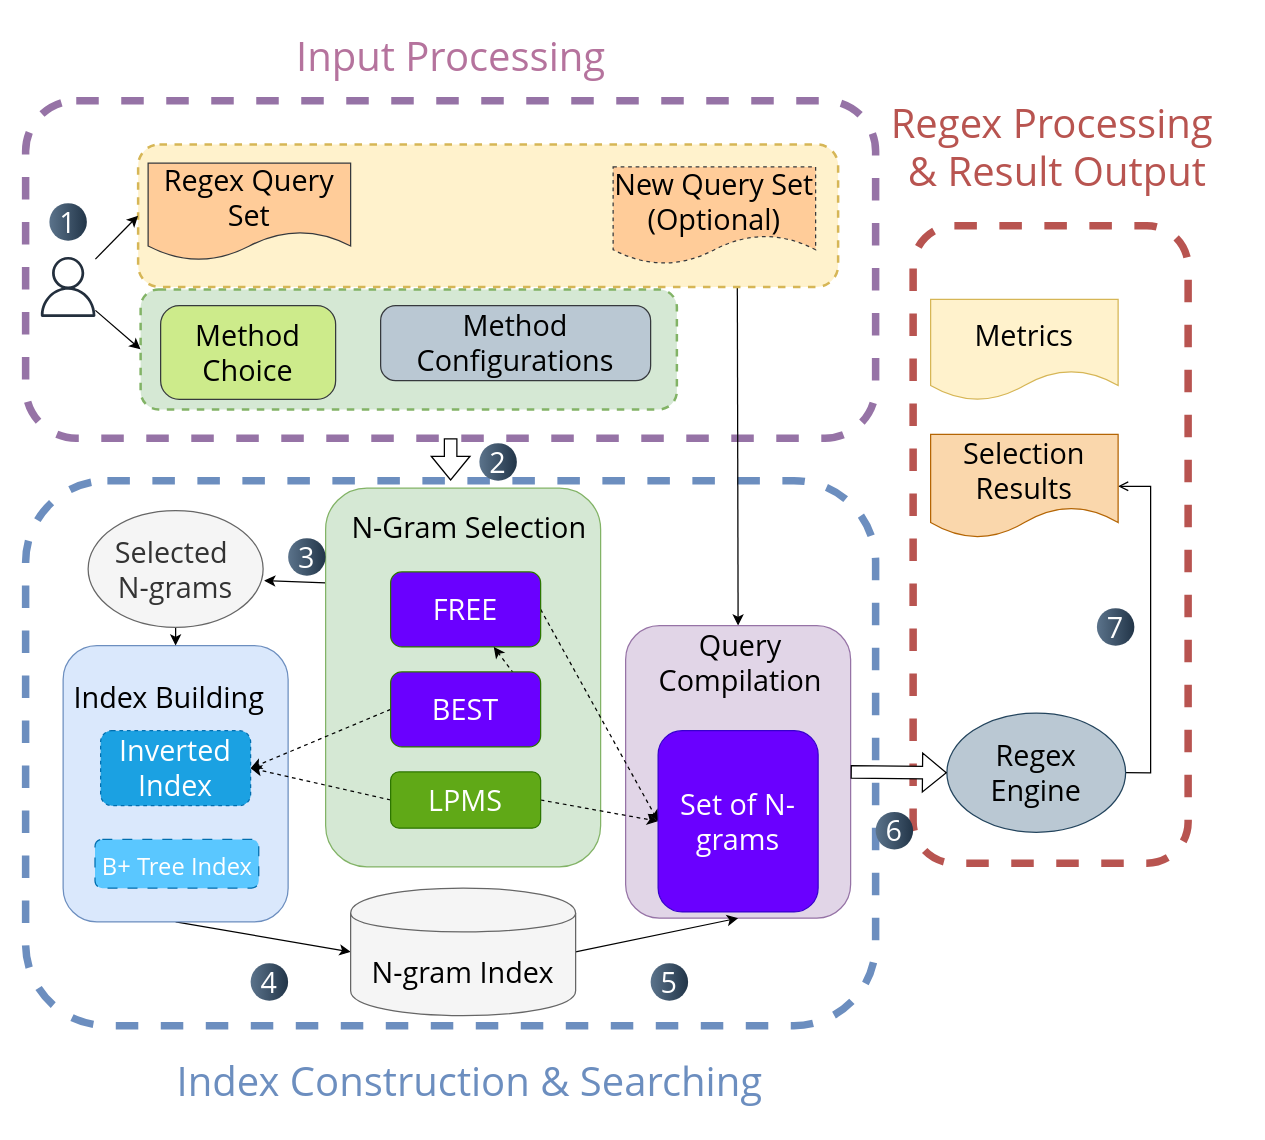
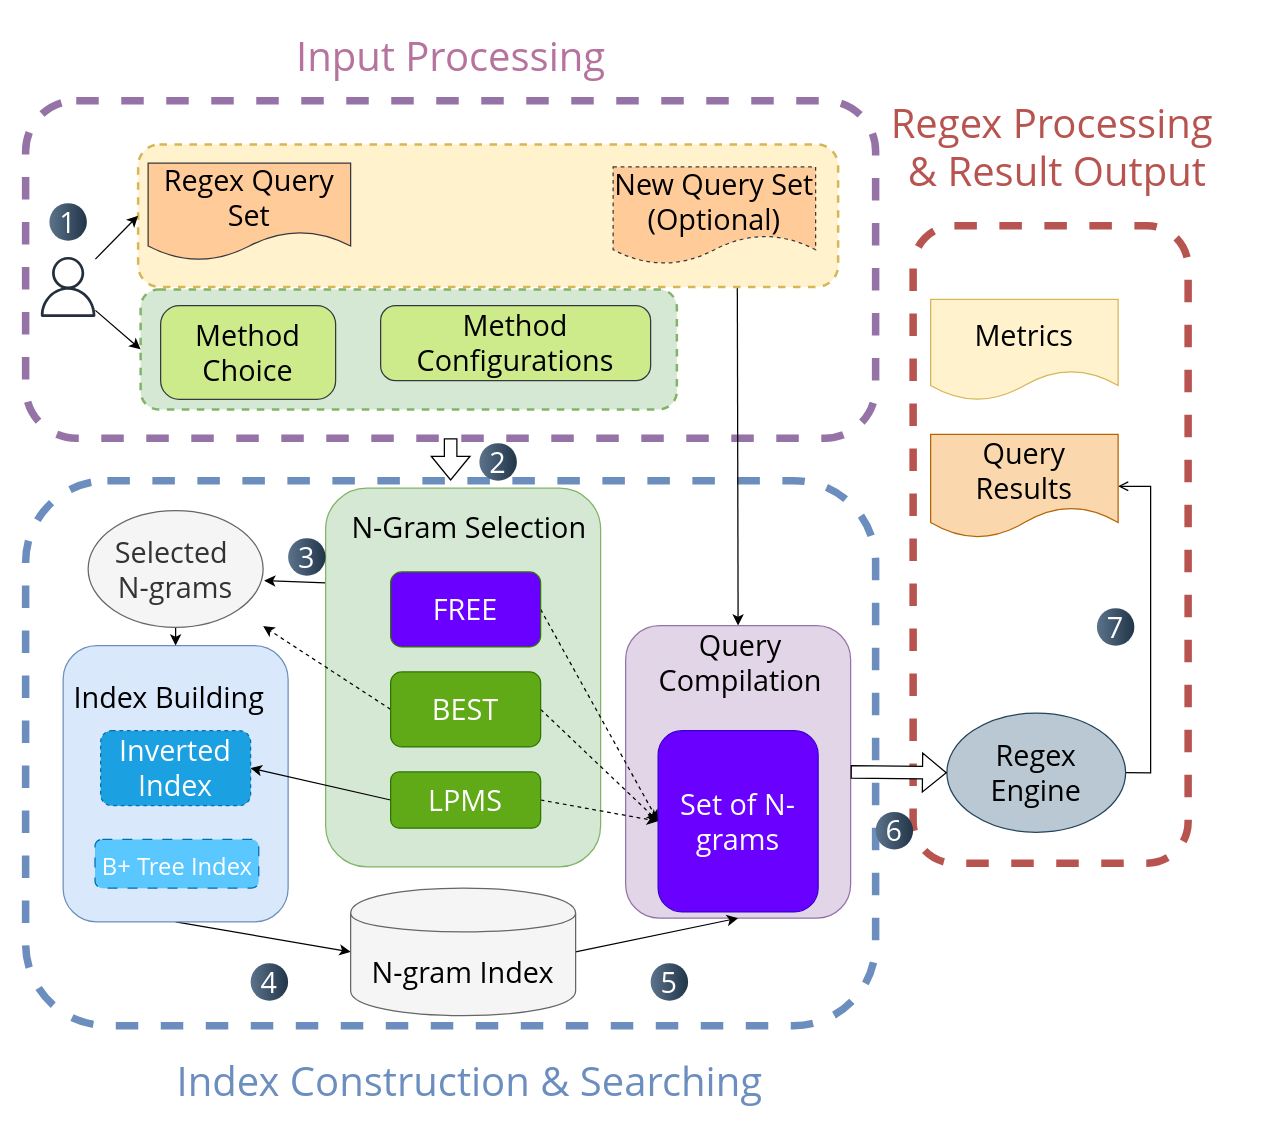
  <mxCell id="0" />
  <mxCell id="1" parent="0" />
  <mxCell id="2" value="" style="rounded=1;whiteSpace=wrap;html=1;fillColor=none;strokeColor=#6c8ebf;dashed=1;strokeWidth=6;fontSize=23;fontStyle=0;fontFamily=open sans;" parent="1" vertex="1"><mxGeometry x="20" y="384" width="680" height="436" as="geometry" /></mxCell>
  <mxCell id="3" value="" style="rounded=1;whiteSpace=wrap;html=1;fillColor=none;dashed=1;strokeWidth=6;strokeColor=#b85450;fontStyle=0;fontFamily=open sans;fontSize=23;" parent="1" vertex="1"><mxGeometry x="730" y="180" width="220" height="510" as="geometry" /></mxCell>
  <mxCell id="4" value="" style="rounded=0;orthogonalLoop=1;jettySize=auto;html=1;entryX=0.5;entryY=0;entryDx=0;entryDy=0;shape=flexArrow;fontStyle=0;fontFamily=open sans;fontSize=23;" parent="1" source="5" target="2" edge="1"><mxGeometry relative="1" as="geometry"><mxPoint x="400" y="370" as="targetPoint" /></mxGeometry></mxCell>
  <mxCell id="5" value="" style="rounded=1;whiteSpace=wrap;html=1;fillColor=none;strokeColor=#9673a6;dashed=1;strokeWidth=6;fontSize=22;fontStyle=0;fontFamily=open sans;" parent="1" vertex="1"><mxGeometry x="20" y="80" width="680" height="270" as="geometry" /></mxCell>
  <mxCell id="6" value="" style="rounded=1;whiteSpace=wrap;html=1;fillColor=#d5e8d4;dashed=1;strokeColor=#82b366;strokeWidth=2;fontSize=23;fontStyle=0;fontFamily=open sans;" parent="1" vertex="1"><mxGeometry x="112" y="231" width="429" height="96" as="geometry" /></mxCell>
  <mxCell id="7" style="edgeStyle=none;rounded=0;orthogonalLoop=1;jettySize=auto;html=1;exitX=0.856;exitY=1.002;exitDx=0;exitDy=0;entryX=0.5;entryY=0;entryDx=0;entryDy=0;exitPerimeter=0;fontSize=23;fontStyle=0;fontFamily=open sans;" parent="1" source="8" target="9" edge="1"><mxGeometry relative="1" as="geometry" /></mxCell>
  <mxCell id="8" value="" style="rounded=1;whiteSpace=wrap;html=1;fillColor=#fff2cc;dashed=1;strokeColor=#d6b656;strokeWidth=2;fontSize=24;fontStyle=0;fontFamily=open sans;" parent="1" vertex="1"><mxGeometry x="110" y="115" width="560" height="114" as="geometry" /></mxCell>
  <mxCell id="9" value="" style="rounded=1;whiteSpace=wrap;html=1;fillColor=#e1d5e7;strokeColor=#9673a6;fontSize=23;fontStyle=0;fontFamily=open sans;" parent="1" vertex="1"><mxGeometry x="500" y="500" width="180" height="234" as="geometry" /></mxCell>
  <mxCell id="10" style="edgeStyle=none;rounded=0;orthogonalLoop=1;jettySize=auto;html=1;exitX=0.5;exitY=1;exitDx=0;exitDy=0;entryX=0;entryY=0.5;entryDx=0;entryDy=0;fontSize=23;fontStyle=0;fontFamily=open sans;" parent="1" source="11" target="29" edge="1"><mxGeometry relative="1" as="geometry"><mxPoint x="160" y="722" as="targetPoint" /></mxGeometry></mxCell>
  <mxCell id="11" value="" style="rounded=1;whiteSpace=wrap;html=1;fillColor=#dae8fc;strokeColor=#6c8ebf;fontSize=23;fontStyle=0;fontFamily=open sans;" parent="1" vertex="1"><mxGeometry x="50" y="516" width="180" height="221" as="geometry" /></mxCell>
  <mxCell id="12" style="edgeStyle=none;rounded=0;orthogonalLoop=1;jettySize=auto;html=1;exitX=0;exitY=0.25;exitDx=0;exitDy=0;entryX=1.006;entryY=0.6;entryDx=0;entryDy=0;entryPerimeter=0;fontSize=23;fontStyle=0;fontFamily=open sans;" parent="1" source="13" target="31" edge="1"><mxGeometry relative="1" as="geometry" /></mxCell>
  <mxCell id="13" value="" style="rounded=1;whiteSpace=wrap;html=1;fillColor=#d5e8d4;strokeColor=#82b366;fontSize=23;fontStyle=0;fontFamily=open sans;" parent="1" vertex="1"><mxGeometry x="260" y="390" width="220" height="303" as="geometry" /></mxCell>
  <mxCell id="14" style="edgeStyle=none;rounded=0;orthogonalLoop=1;jettySize=auto;html=1;exitX=1;exitY=0.5;exitDx=0;exitDy=0;entryX=0;entryY=0.5;entryDx=0;entryDy=0;fontSize=23;dashed=1;fontStyle=0;fontFamily=open sans;" parent="1" source="15" target="26" edge="1"><mxGeometry relative="1" as="geometry"><mxPoint x="532" y="604" as="targetPoint" /></mxGeometry></mxCell>
  <mxCell id="15" value="FREE" style="rounded=1;whiteSpace=wrap;html=1;fillColor=#6a00ff;strokeColor=#2D7600;fontSize=23;fontColor=#ffffff;fontStyle=0;fontFamily=open sans;" parent="1" vertex="1"><mxGeometry x="312" y="457" width="120" height="60" as="geometry" /></mxCell>
- <mxCell id="16" style="edgeStyle=none;rounded=0;orthogonalLoop=1;jettySize=auto;html=1;exitX=0;exitY=0.5;exitDx=0;exitDy=0;entryX=1;entryY=0.5;entryDx=0;entryDy=0;fontSize=23;dashed=1;fontStyle=0;fontFamily=open sans;" parent="1" source="18" target="24" edge="1"><mxGeometry relative="1" as="geometry" /></mxCell>
+ <mxCell id="16" style="edgeStyle=none;rounded=0;orthogonalLoop=1;jettySize=auto;html=1;exitX=0;exitY=0.5;exitDx=0;exitDy=0;entryX=1;entryY=0.5;entryDx=0;entryDy=0;fontSize=23;dashed=0;fontStyle=0;fontFamily=open sans;" parent="1" source="18" target="24" edge="1"><mxGeometry relative="1" as="geometry" /></mxCell>
  <mxCell id="17" style="edgeStyle=none;rounded=0;orthogonalLoop=1;jettySize=auto;html=1;exitX=1;exitY=0.5;exitDx=0;exitDy=0;entryX=0;entryY=0.5;entryDx=0;entryDy=0;fontSize=23;dashed=1;fontStyle=0;fontFamily=open sans;" parent="1" source="18" target="26" edge="1"><mxGeometry relative="1" as="geometry" /></mxCell>
  <mxCell id="18" value="LPMS" style="rounded=1;whiteSpace=wrap;html=1;fillColor=#60a917;strokeColor=#2D7600;fontSize=23;fontColor=#ffffff;fontStyle=0;fontFamily=open sans;" parent="1" vertex="1"><mxGeometry x="312" y="617" width="120" height="45" as="geometry" /></mxCell>
- <mxCell id="19" style="edgeStyle=none;rounded=0;orthogonalLoop=1;jettySize=auto;html=1;exitX=0;exitY=0.5;exitDx=0;exitDy=0;entryX=1;entryY=0.5;entryDx=0;entryDy=0;fontSize=23;dashed=1;fontStyle=0;fontFamily=open sans;" parent="1" source="21" target="24" edge="1"><mxGeometry relative="1" as="geometry" /></mxCell>
- <mxCell id="20" style="edgeStyle=none;rounded=0;orthogonalLoop=1;jettySize=auto;html=1;exitX=1;exitY=0.5;exitDx=0;exitDy=0;fontSize=23;dashed=1;fontStyle=0;fontFamily=open sans;" parent="1" source="21" target="15" edge="1"><mxGeometry relative="1" as="geometry" /></mxCell>
- <mxCell id="21" value="BEST" style="rounded=1;whiteSpace=wrap;html=1;fillColor=#6a00ff;strokeColor=#2D7600;fontSize=23;fontColor=#ffffff;fontStyle=0;fontFamily=open sans;" parent="1" vertex="1"><mxGeometry x="312" y="537" width="120" height="60" as="geometry" /></mxCell>
+ <mxCell id="19" style="edgeStyle=none;rounded=0;orthogonalLoop=1;jettySize=auto;html=1;exitX=0;exitY=0.5;exitDx=0;exitDy=0;fontSize=23;dashed=1;fontStyle=0;fontFamily=open sans;" parent="1" source="21" target="31" edge="1"><mxGeometry relative="1" as="geometry" /></mxCell>
+ <mxCell id="20" style="edgeStyle=none;rounded=0;orthogonalLoop=1;jettySize=auto;html=1;exitX=1;exitY=0.5;exitDx=0;exitDy=0;entryX=0;entryY=0.5;entryDx=0;entryDy=0;fontSize=23;dashed=1;fontStyle=0;fontFamily=open sans;" parent="1" source="21" target="26" edge="1"><mxGeometry relative="1" as="geometry" /></mxCell>
+ <mxCell id="21" value="BEST" style="rounded=1;whiteSpace=wrap;html=1;fillColor=#60a917;strokeColor=#2D7600;fontSize=23;fontColor=#ffffff;fontStyle=0;fontFamily=open sans;" parent="1" vertex="1"><mxGeometry x="312" y="537" width="120" height="60" as="geometry" /></mxCell>
  <mxCell id="22" value="N-Gram Selection" style="rounded=1;whiteSpace=wrap;html=1;fillColor=none;strokeColor=none;fontSize=23;fontStyle=0;fontFamily=open sans;" parent="1" vertex="1"><mxGeometry x="270" y="401" width="210" height="40" as="geometry" /></mxCell>
  <mxCell id="23" value="&lt;font style=&quot;font-size: 19px;&quot;&gt;B+ Tree Index&lt;/font&gt;" style="rounded=1;whiteSpace=wrap;html=1;fillColor=#5AC7FF;strokeColor=#006EAF;fontSize=23;fontColor=#ffffff;fontStyle=0;fontFamily=open sans;dashed=1;dashPattern=8 8;" parent="1" vertex="1"><mxGeometry x="75.5" y="671" width="131" height="39" as="geometry" /></mxCell>
  <mxCell id="24" value="Inverted Index" style="rounded=1;whiteSpace=wrap;html=1;fillColor=#1ba1e2;strokeColor=#006EAF;fontSize=23;fontColor=#ffffff;fontStyle=0;fontFamily=open sans;dashed=1;" parent="1" vertex="1"><mxGeometry x="80" y="584" width="120" height="60" as="geometry" /></mxCell>
  <mxCell id="25" value="Index Building" style="rounded=1;whiteSpace=wrap;html=1;fillColor=none;strokeColor=none;fontSize=23;fontStyle=0;fontFamily=open sans;" parent="1" vertex="1"><mxGeometry x="55" y="537" width="160" height="40" as="geometry" /></mxCell>
  <mxCell id="26" value="Set of N-grams" style="rounded=1;whiteSpace=wrap;html=1;fillColor=#6a00ff;strokeColor=#3700CC;fontSize=23;fontColor=#ffffff;fontStyle=0;fontFamily=open sans;" parent="1" vertex="1"><mxGeometry x="526" y="584" width="128" height="145" as="geometry" /></mxCell>
  <mxCell id="27" value="Query Compilation" style="rounded=1;whiteSpace=wrap;html=1;fillColor=none;strokeColor=none;fontSize=23;fontStyle=0;fontFamily=open sans;" parent="1" vertex="1"><mxGeometry x="517" y="510" width="150" height="40" as="geometry" /></mxCell>
  <mxCell id="28" style="edgeStyle=none;rounded=0;orthogonalLoop=1;jettySize=auto;html=1;exitX=1;exitY=0.5;exitDx=0;exitDy=0;entryX=0.5;entryY=1;entryDx=0;entryDy=0;fontSize=23;fontStyle=0;fontFamily=open sans;" parent="1" source="29" target="9" edge="1"><mxGeometry relative="1" as="geometry" /></mxCell>
  <mxCell id="29" value="N-gram Index" style="shape=cylinder;whiteSpace=wrap;html=1;boundedLbl=1;fillColor=#f5f5f5;strokeColor=#666666;fontSize=23;fontStyle=0;fontFamily=open sans;" parent="1" vertex="1"><mxGeometry x="280" y="710" width="180" height="102" as="geometry" /></mxCell>
  <mxCell id="30" style="edgeStyle=none;rounded=0;orthogonalLoop=1;jettySize=auto;html=1;exitX=0.5;exitY=1;exitDx=0;exitDy=0;entryX=0.5;entryY=0;entryDx=0;entryDy=0;fontSize=23;fontStyle=0;fontFamily=open sans;" parent="1" source="31" target="11" edge="1"><mxGeometry relative="1" as="geometry" /></mxCell>
  <mxCell id="31" value="Selected&amp;nbsp;&lt;div&gt;N-grams&lt;/div&gt;" style="shape=ellipse;whiteSpace=wrap;html=1;aspect=fixed;fillColor=#f5f5f5;strokeColor=#666666;fontSize=23;fontColor=#333333;fontStyle=0;fontFamily=open sans;" parent="1" vertex="1"><mxGeometry x="70" y="408" width="140" height="93.33" as="geometry" /></mxCell>
  <mxCell id="32" value="Regex Query Set" style="shape=document;whiteSpace=wrap;html=1;boundedLbl=1;fillColor=#ffcc99;strokeColor=#36393d;fontSize=23;fontStyle=0;fontFamily=open sans;" parent="1" vertex="1"><mxGeometry x="118" y="130" width="162" height="78" as="geometry" /></mxCell>
  <mxCell id="33" value="Method Choice" style="whiteSpace=wrap;rounded=1;fillColor=#cdeb8b;strokeColor=#36393d;size=0.167;arcSize=20;html=1;shadow=0;fontSize=23;fontStyle=0;fontFamily=open sans;" parent="1" vertex="1"><mxGeometry x="128" y="244" width="140" height="75" as="geometry" /></mxCell>
  <mxCell id="34" value="New Query Set (Optional)" style="shape=document;whiteSpace=wrap;html=1;boundedLbl=1;dashed=1;fillColor=#ffcc99;strokeColor=#36393d;fontSize=23;fontStyle=0;fontFamily=open sans;" parent="1" vertex="1"><mxGeometry x="490" y="133" width="162" height="78" as="geometry" /></mxCell>
  <mxCell id="35" value="" style="group;fontSize=23;fontStyle=0;fontFamily=open sans;" parent="1" vertex="1" connectable="0"><mxGeometry x="30" y="205" width="48" height="49" as="geometry" /></mxCell>
  <mxCell id="36" value="" style="rounded=0;whiteSpace=wrap;html=1;strokeColor=none;fontSize=23;fontStyle=0;fontFamily=open sans;" parent="35" vertex="1"><mxGeometry x="2" y="19" width="40" height="30" as="geometry" /></mxCell>
  <mxCell id="37" value="" style="sketch=0;outlineConnect=0;fontColor=#232F3E;gradientColor=none;fillColor=#232F3D;strokeColor=none;dashed=0;verticalLabelPosition=bottom;verticalAlign=top;align=center;html=1;fontSize=23;fontStyle=0;aspect=fixed;pointerEvents=1;shape=mxgraph.aws4.user;strokeWidth=0;fontFamily=open sans;" parent="35" vertex="1"><mxGeometry width="48" height="48" as="geometry" /></mxCell>
  <mxCell id="38" style="edgeStyle=none;rounded=0;orthogonalLoop=1;jettySize=auto;html=1;entryX=0;entryY=0.5;entryDx=0;entryDy=0;fontSize=23;fontStyle=0;fontFamily=open sans;" parent="1" source="37" target="8" edge="1"><mxGeometry relative="1" as="geometry" /></mxCell>
  <mxCell id="39" style="edgeStyle=none;rounded=0;orthogonalLoop=1;jettySize=auto;html=1;entryX=0;entryY=0.5;entryDx=0;entryDy=0;fontSize=23;fontStyle=0;fontFamily=open sans;" parent="1" source="37" target="6" edge="1"><mxGeometry relative="1" as="geometry" /></mxCell>
  <mxCell id="40" style="edgeStyle=orthogonalEdgeStyle;rounded=0;orthogonalLoop=1;jettySize=auto;html=1;exitX=1;exitY=0.5;exitDx=0;exitDy=0;entryX=1;entryY=0.5;entryDx=0;entryDy=0;fontSize=23;fontStyle=0;fontFamily=open sans;endArrow=open;" parent="1" source="41" target="43" edge="1"><mxGeometry relative="1" as="geometry" /></mxCell>
  <mxCell id="41" value="Regex Engine" style="shape=ellipse;whiteSpace=wrap;html=1;aspect=fixed;fillColor=#bac8d3;strokeColor=#23445d;fontSize=23;fontStyle=0;fontFamily=open sans;" parent="1" vertex="1"><mxGeometry x="757" y="570" width="143" height="95.34" as="geometry" /></mxCell>
  <mxCell id="42" value="Metrics" style="shape=document;whiteSpace=wrap;html=1;boundedLbl=1;fillColor=#fff2cc;strokeColor=#d6b656;fontSize=23;fontStyle=0;fontFamily=open sans;" parent="1" vertex="1"><mxGeometry x="744" y="239" width="150" height="81" as="geometry" /></mxCell>
- <mxCell id="43" value="Selection Results" style="shape=document;whiteSpace=wrap;html=1;boundedLbl=1;fillColor=#fad7ac;strokeColor=#b46504;fontSize=23;fontStyle=0;fontFamily=open sans;" parent="1" vertex="1"><mxGeometry x="744" y="347" width="150" height="83" as="geometry" /></mxCell>
+ <mxCell id="43" value="Query Results" style="shape=document;whiteSpace=wrap;html=1;boundedLbl=1;fillColor=#fad7ac;strokeColor=#b46504;fontSize=23;fontStyle=0;fontFamily=open sans;" parent="1" vertex="1"><mxGeometry x="744" y="347" width="150" height="83" as="geometry" /></mxCell>
  <mxCell id="44" value="1" style="ellipse;whiteSpace=wrap;html=1;aspect=fixed;rotation=0;gradientColor=#223548;strokeColor=none;gradientDirection=east;fillColor=#5b738b;rounded=0;pointerEvents=0;fontFamily=open sans;fontSize=23;fontColor=#FFFFFF;spacingTop=4;spacingBottom=4;spacingLeft=4;spacingRight=4;points=[];fontStyle=0" parent="1" vertex="1"><mxGeometry x="39" y="162" width="30" height="30" as="geometry" /></mxCell>
  <mxCell id="45" value="2" style="ellipse;whiteSpace=wrap;html=1;aspect=fixed;rotation=0;gradientColor=#223548;strokeColor=none;gradientDirection=east;fillColor=#5b738b;rounded=0;pointerEvents=0;fontFamily=open sans;fontSize=23;fontColor=#FFFFFF;spacingTop=4;spacingBottom=4;spacingLeft=4;spacingRight=4;points=[];fontStyle=0" parent="1" vertex="1"><mxGeometry x="383" y="354" width="30" height="30" as="geometry" /></mxCell>
  <mxCell id="46" value="3" style="ellipse;whiteSpace=wrap;html=1;aspect=fixed;rotation=0;gradientColor=#223548;strokeColor=none;gradientDirection=east;fillColor=#5b738b;rounded=0;pointerEvents=0;fontFamily=open sans;fontSize=23;fontColor=#FFFFFF;spacingTop=4;spacingBottom=4;spacingLeft=4;spacingRight=4;points=[];fontStyle=0" parent="1" vertex="1"><mxGeometry x="230" y="430" width="30" height="30" as="geometry" /></mxCell>
  <mxCell id="47" value="4" style="ellipse;whiteSpace=wrap;html=1;aspect=fixed;rotation=0;gradientColor=#223548;strokeColor=none;gradientDirection=east;fillColor=#5b738b;rounded=0;pointerEvents=0;fontFamily=open sans;fontSize=23;fontColor=#FFFFFF;spacingTop=4;spacingBottom=4;spacingLeft=4;spacingRight=4;points=[];fontStyle=0" parent="1" vertex="1"><mxGeometry x="200" y="770" width="30" height="30" as="geometry" /></mxCell>
  <mxCell id="48" value="5" style="ellipse;whiteSpace=wrap;html=1;aspect=fixed;rotation=0;gradientColor=#223548;strokeColor=none;gradientDirection=east;fillColor=#5b738b;rounded=0;pointerEvents=0;fontFamily=open sans;fontSize=23;fontColor=#FFFFFF;spacingTop=4;spacingBottom=4;spacingLeft=4;spacingRight=4;points=[];fontStyle=0" parent="1" vertex="1"><mxGeometry x="520" y="770" width="30" height="30" as="geometry" /></mxCell>
  <mxCell id="49" value="6" style="ellipse;whiteSpace=wrap;html=1;aspect=fixed;rotation=0;gradientColor=#223548;strokeColor=none;gradientDirection=east;fillColor=#5b738b;rounded=0;pointerEvents=0;fontFamily=open sans;fontSize=23;fontColor=#FFFFFF;spacingTop=4;spacingBottom=4;spacingLeft=4;spacingRight=4;points=[];fontStyle=0" parent="1" vertex="1"><mxGeometry x="700" y="649" width="30" height="30" as="geometry" /></mxCell>
  <mxCell id="50" style="edgeStyle=none;rounded=0;orthogonalLoop=1;jettySize=auto;html=1;exitX=1;exitY=0.5;exitDx=0;exitDy=0;entryX=0;entryY=0.5;entryDx=0;entryDy=0;fontSize=23;shape=flexArrow;fillColor=default;fontStyle=0;fontFamily=open sans;" parent="1" source="9" target="41" edge="1"><mxGeometry relative="1" as="geometry" /></mxCell>
  <mxCell id="51" value="7" style="ellipse;whiteSpace=wrap;html=1;aspect=fixed;rotation=0;gradientColor=#223548;strokeColor=none;gradientDirection=east;fillColor=#5b738b;rounded=0;pointerEvents=0;fontFamily=open sans;fontSize=23;fontColor=#FFFFFF;spacingTop=4;spacingBottom=4;spacingLeft=4;spacingRight=4;points=[];fontStyle=0" parent="1" vertex="1"><mxGeometry x="877" y="486" width="30" height="30" as="geometry" /></mxCell>
  <mxCell id="52" value="&lt;font style=&quot;color: rgb(181, 115, 157);&quot;&gt;&lt;span&gt;Input Processing&lt;/span&gt;&lt;/font&gt;" style="text;html=1;align=center;verticalAlign=middle;resizable=0;points=[];autosize=1;strokeColor=none;fillColor=none;fontStyle=0;fontFamily=open sans;fontSize=32;" parent="1" vertex="1"><mxGeometry x="225" y="20" width="270" height="50" as="geometry" /></mxCell>
  <mxCell id="53" value="&lt;font style=&quot;color: light-dark(rgb(108, 142, 191), rgb(237, 237, 237));&quot;&gt;Index Construction &amp;amp; Searching&lt;/font&gt;" style="text;html=1;align=center;verticalAlign=middle;resizable=0;points=[];autosize=1;strokeColor=none;fillColor=none;fontStyle=0;fontSize=32;fontFamily=open sans;" parent="1" vertex="1"><mxGeometry x="130" y="840" width="490" height="50" as="geometry" /></mxCell>
  <mxCell id="54" value="&lt;font style=&quot;color: light-dark(rgb(184, 84, 80), rgb(237, 237, 237));&quot;&gt;&lt;span&gt;Regex Processing&amp;nbsp;&lt;/span&gt;&lt;/font&gt;&lt;div&gt;&lt;font style=&quot;color: light-dark(rgb(184, 84, 80), rgb(237, 237, 237));&quot;&gt;&lt;span&gt;&amp;amp; Result Output&lt;/span&gt;&lt;/font&gt;&lt;/div&gt;" style="text;html=1;align=center;verticalAlign=middle;resizable=0;points=[];autosize=1;strokeColor=none;fillColor=none;fontStyle=0;fontFamily=open sans;fontSize=32;" parent="1" vertex="1"><mxGeometry x="700" y="72" width="290" height="90" as="geometry" /></mxCell>
- <mxCell id="55" value="Method Configurations" style="whiteSpace=wrap;rounded=1;fillColor=#bac8d3;strokeColor=#36393d;size=0.167;arcSize=20;html=1;shadow=0;fontSize=23;fontStyle=0;fontFamily=open sans;" parent="1" vertex="1"><mxGeometry x="304" y="244" width="216" height="60" as="geometry" /></mxCell>
+ <mxCell id="55" value="Method Configurations" style="whiteSpace=wrap;rounded=1;fillColor=#cdeb8b;strokeColor=#36393d;size=0.167;arcSize=20;html=1;shadow=0;fontSize=23;fontStyle=0;fontFamily=open sans;" parent="1" vertex="1"><mxGeometry x="304" y="244" width="216" height="60" as="geometry" /></mxCell>
